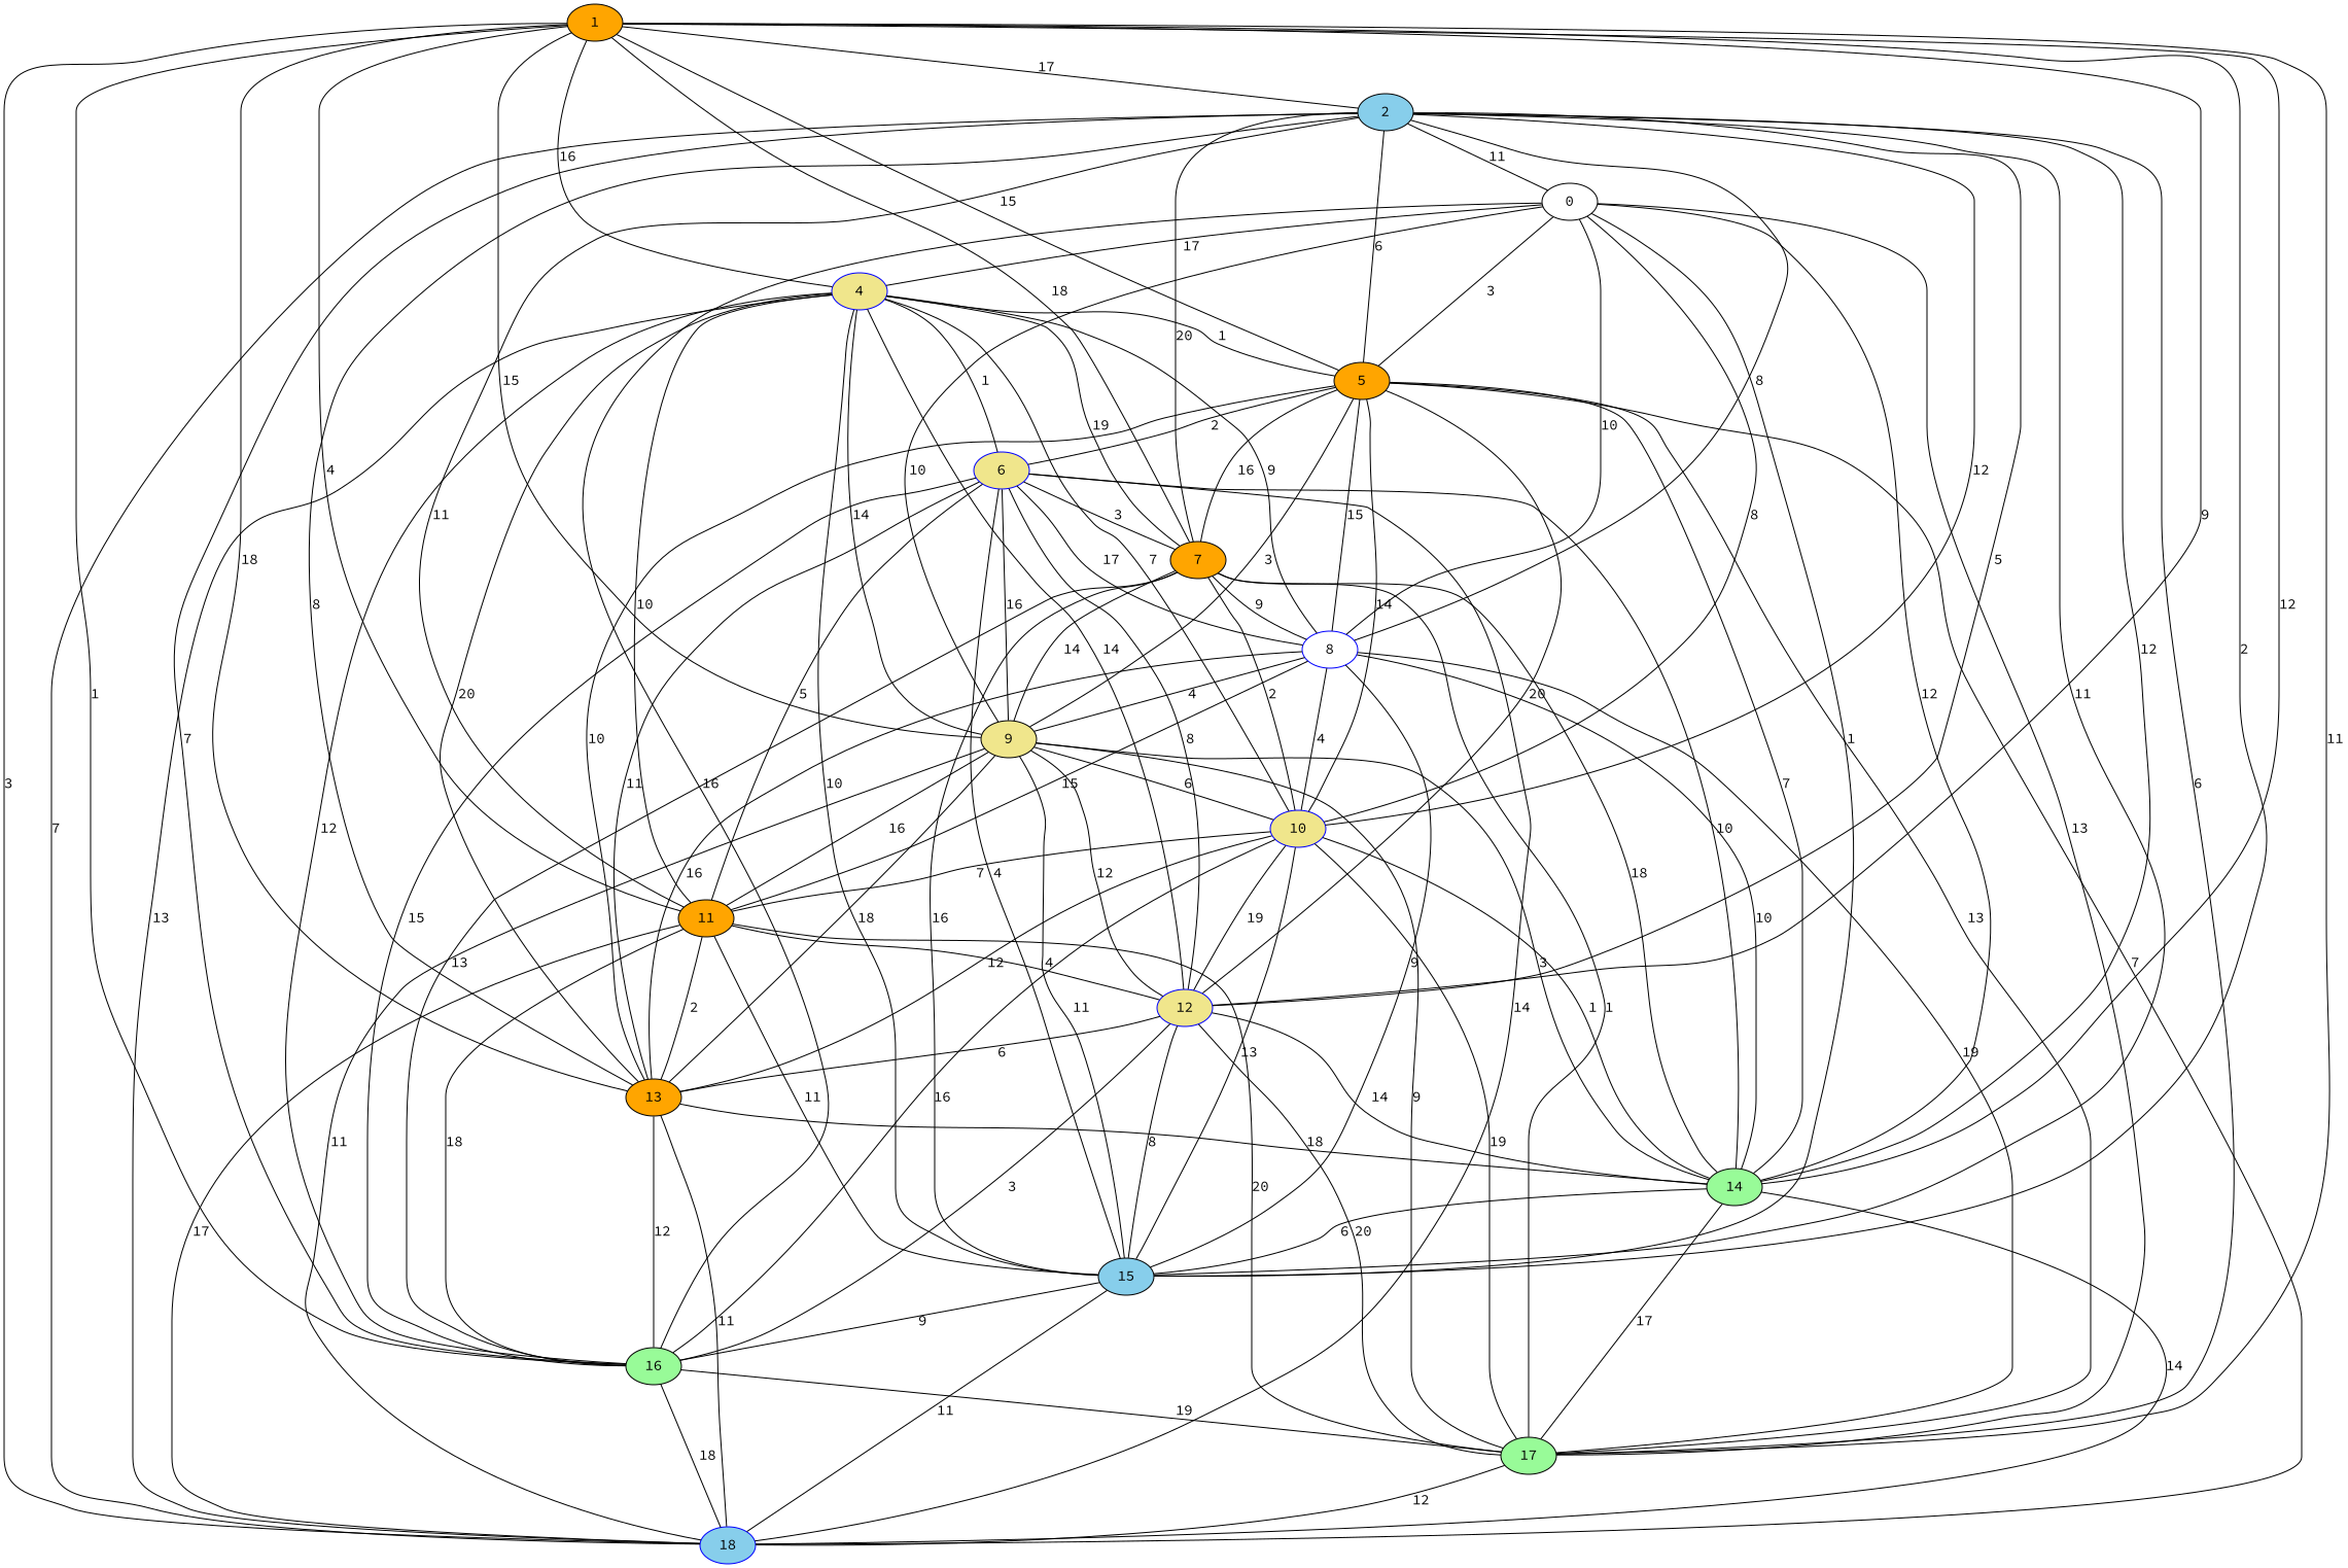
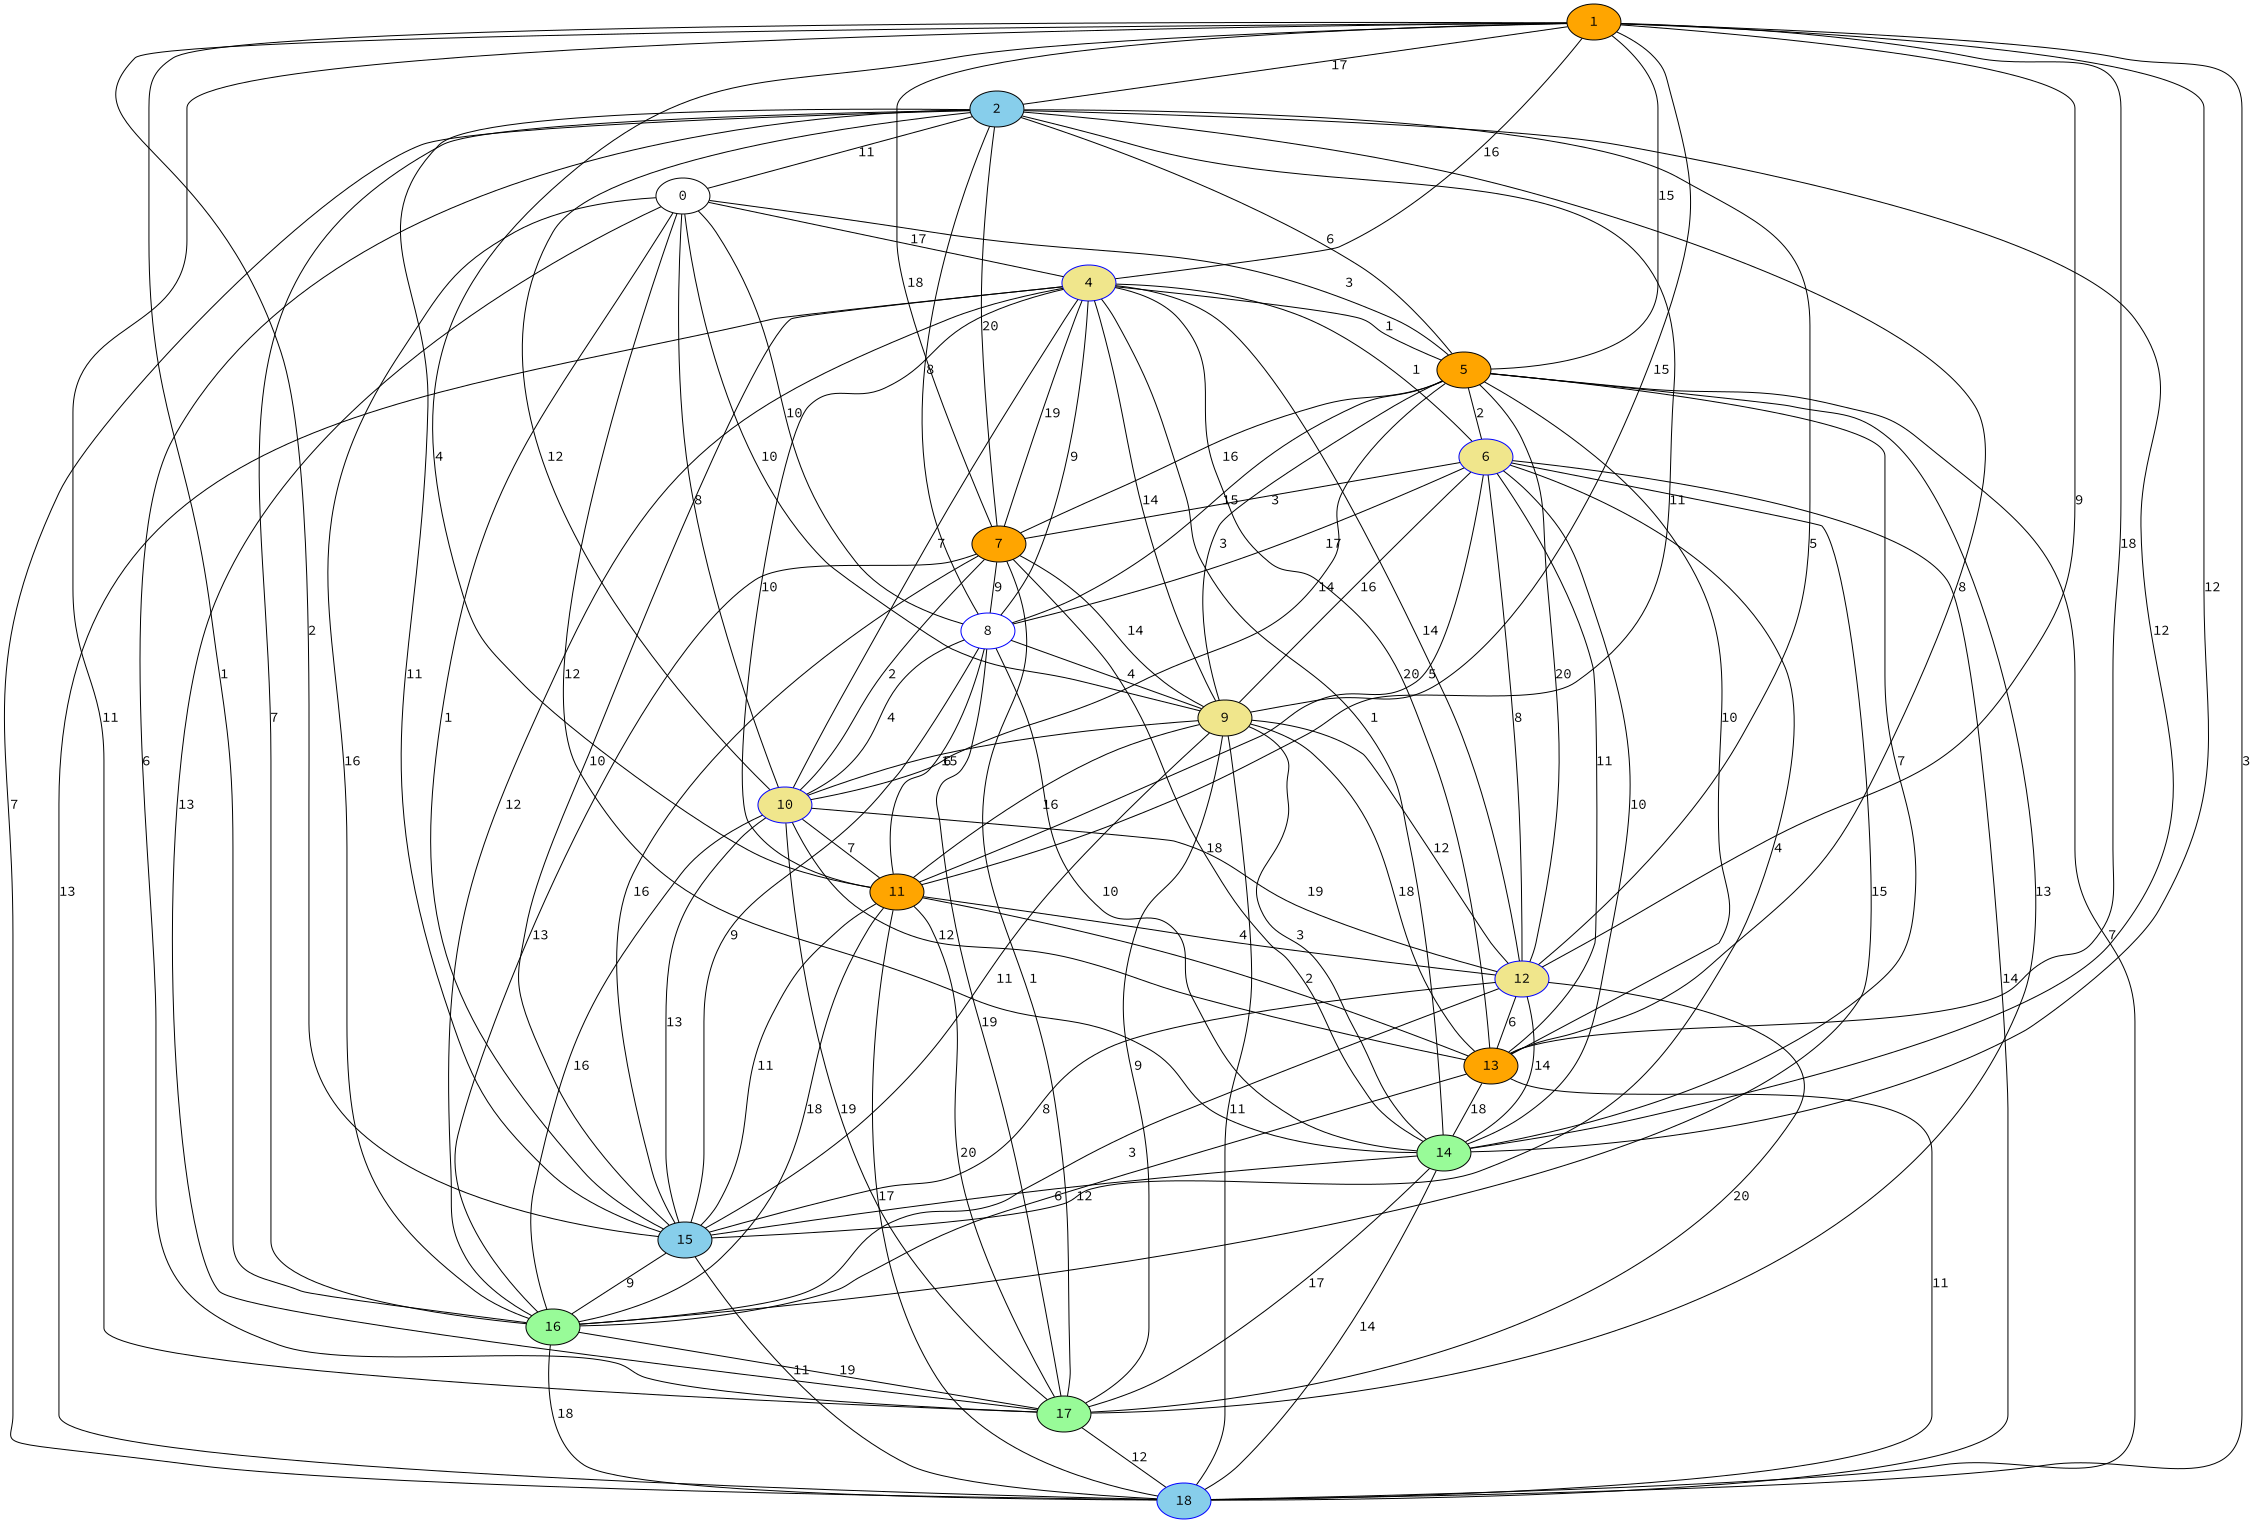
  graph {
    fontname="Source Code Pro"
    node [color=black fillcolor=orange fontname="Source Code Pro" style=filled]
    edge [fontname="Source Code Pro"]
    16 [fillcolor=palegreen]
    1
    15 [fillcolor=skyblue]
    12 [color=blue fillcolor=khaki]
    7
    5
    4 [color=blue fillcolor=khaki]
    11
    17 [fillcolor=palegreen]
    18 [color=blue fillcolor=skyblue]
    14 [fillcolor=palegreen]
    13
    9 [fillcolor=khaki]
    2 [fillcolor=skyblue]
    8 [color=blue fillcolor=white]
    10 [color=blue fillcolor=khaki]
    6 [color=blue fillcolor=khaki]
    n18 [fillcolor=white label=0]
    16 -- 17 [label=19]
    16 -- 18 [label=18]
    1 -- 16 [label=1]
    1 -- 15 [label=2]
    1 -- 12 [label=9]
    1 -- 7 [label=18]
    1 -- 5 [label=15]
    1 -- 4 [label=16]
    1 -- 11 [label=4]
    1 -- 17 [label=11]
    1 -- 18 [label=3]
    1 -- 14 [label=12]
    1 -- 13 [label=18]
    1 -- 9 [label=15]
    1 -- 2 [label=17]
    15 -- 16 [label=9]
    15 -- 18 [label=11]
    12 -- 16 [label=3]
    12 -- 15 [label=8]
    12 -- 17 [label=20]
    12 -- 14 [label=14]
    12 -- 13 [label=6]
    7 -- 16 [label=13]
    7 -- 15 [label=16]
    7 -- 17 [label=1]
    7 -- 14 [label=18]
    7 -- 9 [label=14]
    7 -- 8 [label=9]
    7 -- 10 [label=2]
    5 -- 12 [label=20]
    5 -- 7 [label=16]
    5 -- 17 [label=13]
    5 -- 18 [label=7]
    5 -- 14 [label=7]
    5 -- 13 [label=10]
    5 -- 9 [label=3]
    5 -- 8 [label=15]
    5 -- 10 [label=14]
    5 -- 6 [label=2]
    4 -- 16 [label=12]
    4 -- 15 [label=10]
    4 -- 12 [label=14]
    4 -- 7 [label=19]
    4 -- 5 [label=1]
    4 -- 11 [label=10]
    4 -- 18 [label=13]
-   10 -- 14 [label=1]
+   4 -- 14 [label=1]
    4 -- 13 [label=20]
    4 -- 9 [label=14]
    4 -- 8 [label=9]
    4 -- 10 [label=7]
    4 -- 6 [label=1]
    11 -- 16 [label=18]
    11 -- 15 [label=11]
    11 -- 12 [label=4]
    11 -- 17 [label=20]
    11 -- 18 [label=17]
    11 -- 13 [label=2]
    17 -- 18 [label=12]
    14 -- 15 [label=6]
    14 -- 17 [label=17]
    14 -- 18 [label=14]
    13 -- 16 [label=12]
    13 -- 18 [label=11]
    13 -- 14 [label=18]
    9 -- 15 [label=11]
    9 -- 12 [label=12]
    9 -- 11 [label=16]
    9 -- 17 [label=9]
    9 -- 18 [label=11]
    9 -- 14 [label=3]
    9 -- 13 [label=18]
    9 -- 10 [label=6]
    2 -- 16 [label=7]
    2 -- 15 [label=11]
    2 -- 12 [label=5]
    2 -- 7 [label=20]
    2 -- 5 [label=6]
    2 -- 11 [label=11]
    2 -- 17 [label=6]
    2 -- 18 [label=7]
    2 -- 14 [label=12]
    2 -- 13 [label=8]
    2 -- 8 [label=8]
    2 -- 10 [label=12]
    2 -- n18 [label=11]
    8 -- 15 [label=9]
    8 -- 11 [label=15]
    8 -- 17 [label=19]
    8 -- 14 [label=10]
-   8 -- 13 [label=16]
    8 -- 9 [label=4]
    8 -- 10 [label=4]
    10 -- 16 [label=16]
    10 -- 15 [label=13]
    10 -- 12 [label=19]
    10 -- 11 [label=7]
    10 -- 17 [label=19]
    10 -- 13 [label=12]
    6 -- 16 [label=15]
    6 -- 15 [label=4]
    6 -- 12 [label=8]
    6 -- 7 [label=3]
    6 -- 11 [label=5]
    6 -- 18 [label=14]
    6 -- 14 [label=10]
    6 -- 13 [label=11]
    6 -- 9 [label=16]
    6 -- 8 [label=17]
    n18 -- 16 [label=16]
    n18 -- 15 [label=1]
    n18 -- 5 [label=3]
    n18 -- 4 [label=17]
    n18 -- 17 [label=13]
    n18 -- 14 [label=12]
    n18 -- 9 [label=10]
    n18 -- 8 [label=10]
    n18 -- 10 [label=8]
  }
